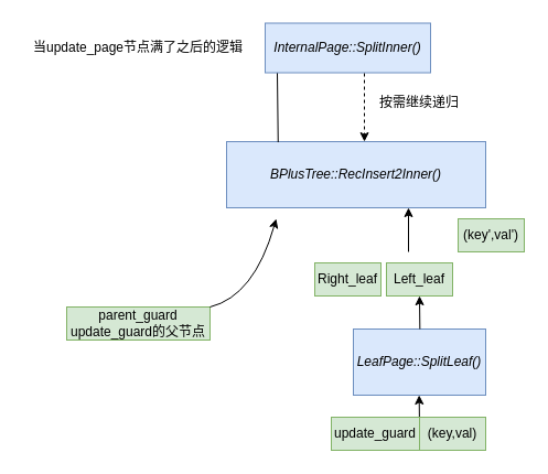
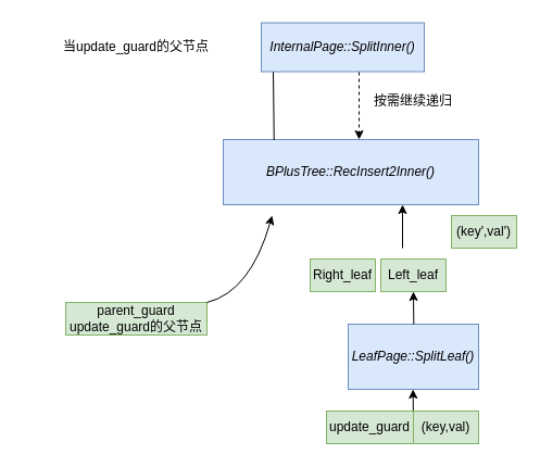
  <mxCell id="0" />
  <mxCell id="1" parent="0" />
  <mxCell id="2" value="&lt;i&gt;LeafPage::SplitLeaf()&lt;/i&gt;" style="rounded=0;whiteSpace=wrap;html=1;fillColor=#dae8fc;strokeColor=#6c8ebf;" parent="1" vertex="1"><mxGeometry x="320" y="298" width="120" height="60" as="geometry" /></mxCell>
  <mxCell id="3" value="" style="endArrow=classic;html=1;rounded=0;" parent="1" edge="1"><mxGeometry width="50" height="50" relative="1" as="geometry"><mxPoint x="380" y="388" as="sourcePoint" /><mxPoint x="379.66" y="358" as="targetPoint" /></mxGeometry></mxCell>
  <mxCell id="4" value="update_guard" style="text;html=1;align=center;verticalAlign=middle;whiteSpace=wrap;rounded=0;fillColor=#d5e8d4;strokeColor=#82b366;" parent="1" vertex="1"><mxGeometry x="300" y="378" width="80" height="30" as="geometry" /></mxCell>
  <mxCell id="5" value="(key,val)" style="text;html=1;align=center;verticalAlign=middle;whiteSpace=wrap;rounded=0;fillColor=#d5e8d4;strokeColor=#82b366;" parent="1" vertex="1"><mxGeometry x="380" y="378" width="60" height="30" as="geometry" /></mxCell>
  <mxCell id="6" value="" style="endArrow=classic;html=1;rounded=0;" parent="1" edge="1"><mxGeometry width="50" height="50" relative="1" as="geometry"><mxPoint x="380.34" y="298" as="sourcePoint" /><mxPoint x="380" y="268" as="targetPoint" /></mxGeometry></mxCell>
  <mxCell id="7" value="(key',val')" style="text;html=1;align=center;verticalAlign=middle;whiteSpace=wrap;rounded=0;fillColor=#d5e8d4;strokeColor=#82b366;" parent="1" vertex="1"><mxGeometry x="415" y="198" width="60" height="30" as="geometry" /></mxCell>
  <mxCell id="8" value="Left_leaf" style="text;html=1;align=center;verticalAlign=middle;whiteSpace=wrap;rounded=0;fillColor=#d5e8d4;strokeColor=#82b366;" parent="1" vertex="1"><mxGeometry x="350" y="238" width="60" height="30" as="geometry" /></mxCell>
  <mxCell id="9" value="Right_leaf" style="text;html=1;align=center;verticalAlign=middle;whiteSpace=wrap;rounded=0;fillColor=#d5e8d4;strokeColor=#82b366;" parent="1" vertex="1"><mxGeometry x="285" y="238" width="60" height="30" as="geometry" /></mxCell>
  <mxCell id="10" value="&lt;i&gt;BPlusTree::RecInsert2Inner()&lt;/i&gt;" style="rounded=0;whiteSpace=wrap;html=1;fillColor=#dae8fc;strokeColor=#6c8ebf;" parent="1" vertex="1"><mxGeometry x="205" y="128" width="235" height="60" as="geometry" /></mxCell>
  <mxCell id="11" value="parent_guard&lt;div&gt;update_guard的父节点&lt;/div&gt;" style="text;html=1;align=center;verticalAlign=middle;whiteSpace=wrap;rounded=0;fillColor=#d5e8d4;strokeColor=#82b366;" parent="1" vertex="1"><mxGeometry x="60" y="278" width="130" height="30" as="geometry" /></mxCell>
  <mxCell id="12" value="" style="curved=1;endArrow=classic;html=1;rounded=0;" parent="1" edge="1"><mxGeometry width="50" height="50" relative="1" as="geometry"><mxPoint x="190" y="278" as="sourcePoint" /><mxPoint x="250" y="198" as="targetPoint" /><Array as="points"><mxPoint x="230" y="268" /></Array></mxGeometry></mxCell>
  <mxCell id="13" value="" style="endArrow=classic;html=1;rounded=0;" parent="1" edge="1"><mxGeometry width="50" height="50" relative="1" as="geometry"><mxPoint x="370" y="228" as="sourcePoint" /><mxPoint x="370" y="188" as="targetPoint" /></mxGeometry></mxCell>
- <mxCell id="14" value="当update_page节点满了之后的逻辑" style="text;html=1;align=center;verticalAlign=middle;whiteSpace=wrap;rounded=0;" parent="1" vertex="1"><mxGeometry x="20" y="28" width="210" height="30" as="geometry" /></mxCell>
+ <mxCell id="14" value="当update_guard的父节点" style="text;html=1;align=center;verticalAlign=middle;whiteSpace=wrap;rounded=0;" parent="1" vertex="1"><mxGeometry x="20" y="28" width="210" height="30" as="geometry" /></mxCell>
  <mxCell id="15" value="" style="endArrow=none;html=1;rounded=0;exitX=0.199;exitY=0.009;exitDx=0;exitDy=0;exitPerimeter=0;" parent="1" source="10" edge="1"><mxGeometry width="50" height="50" relative="1" as="geometry"><mxPoint x="250" y="123.56" as="sourcePoint" /><mxPoint x="251" y="65.5" as="targetPoint" /></mxGeometry></mxCell>
  <mxCell id="16" value="按需继续递归" style="text;html=1;align=center;verticalAlign=middle;whiteSpace=wrap;rounded=0;" parent="1" vertex="1"><mxGeometry x="335" y="78" width="90" height="30" as="geometry" /></mxCell>
  <mxCell id="17" value="&lt;i&gt;InternalPage::SplitInner()&lt;/i&gt;" style="rounded=0;whiteSpace=wrap;html=1;fillColor=#dae8fc;strokeColor=#6c8ebf;" vertex="1" parent="1"><mxGeometry x="240" y="20.5" width="150" height="45" as="geometry" /></mxCell>
  <mxCell id="18" value="" style="endArrow=classic;html=1;rounded=0;entryX=0.532;entryY=0;entryDx=0;entryDy=0;entryPerimeter=0;exitX=0.6;exitY=1.011;exitDx=0;exitDy=0;exitPerimeter=0;dashed=1;" edge="1" parent="1" source="17" target="10"><mxGeometry width="50" height="50" relative="1" as="geometry"><mxPoint x="330" y="68" as="sourcePoint" /><mxPoint x="380" y="28" as="targetPoint" /></mxGeometry></mxCell>
